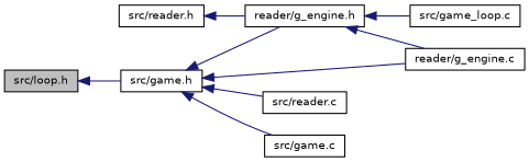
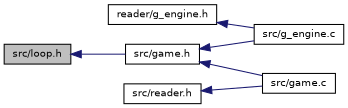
  digraph {
    rankdir=LR
    node [color=black fillcolor=white fontname=Helvetica fontsize=10 shape=record style=filled]
    edge [color=midnightblue dir=back fontname=Helvetica fontsize=10 labelfontname=Helvetica labelfontsize=10 style=solid]
    n1 [fillcolor=grey75 fontcolor=black height=0.2 label="src/loop.h" width=0.4]
    n2 [height=0.2 label="src/game.h" width=0.4]
-   n3 [height=0.2 label="reader/g_engine.c" width=0.4]
+   n3 [height=0.2 label="src/g_engine.c" width=0.4]
    n4 [height=0.2 label="reader/g_engine.h" width=0.4]
    n5 [height=0.2 label="src/game.c" width=0.4]
-   n6 [height=0.2 label="src/reader.c" width=0.4]
-   n7 [height=0.2 label="src/game_loop.c" width=0.4]
    n8 [height=0.2 label="src/reader.h" width=0.4]
    n1 -> n2
    n2 -> n3
-   n2 -> n4
    n2 -> n5
-   n2 -> n6
    n4 -> n3
-   n4 -> n7
-   n8 -> n4
+   n8 -> n5
  }
